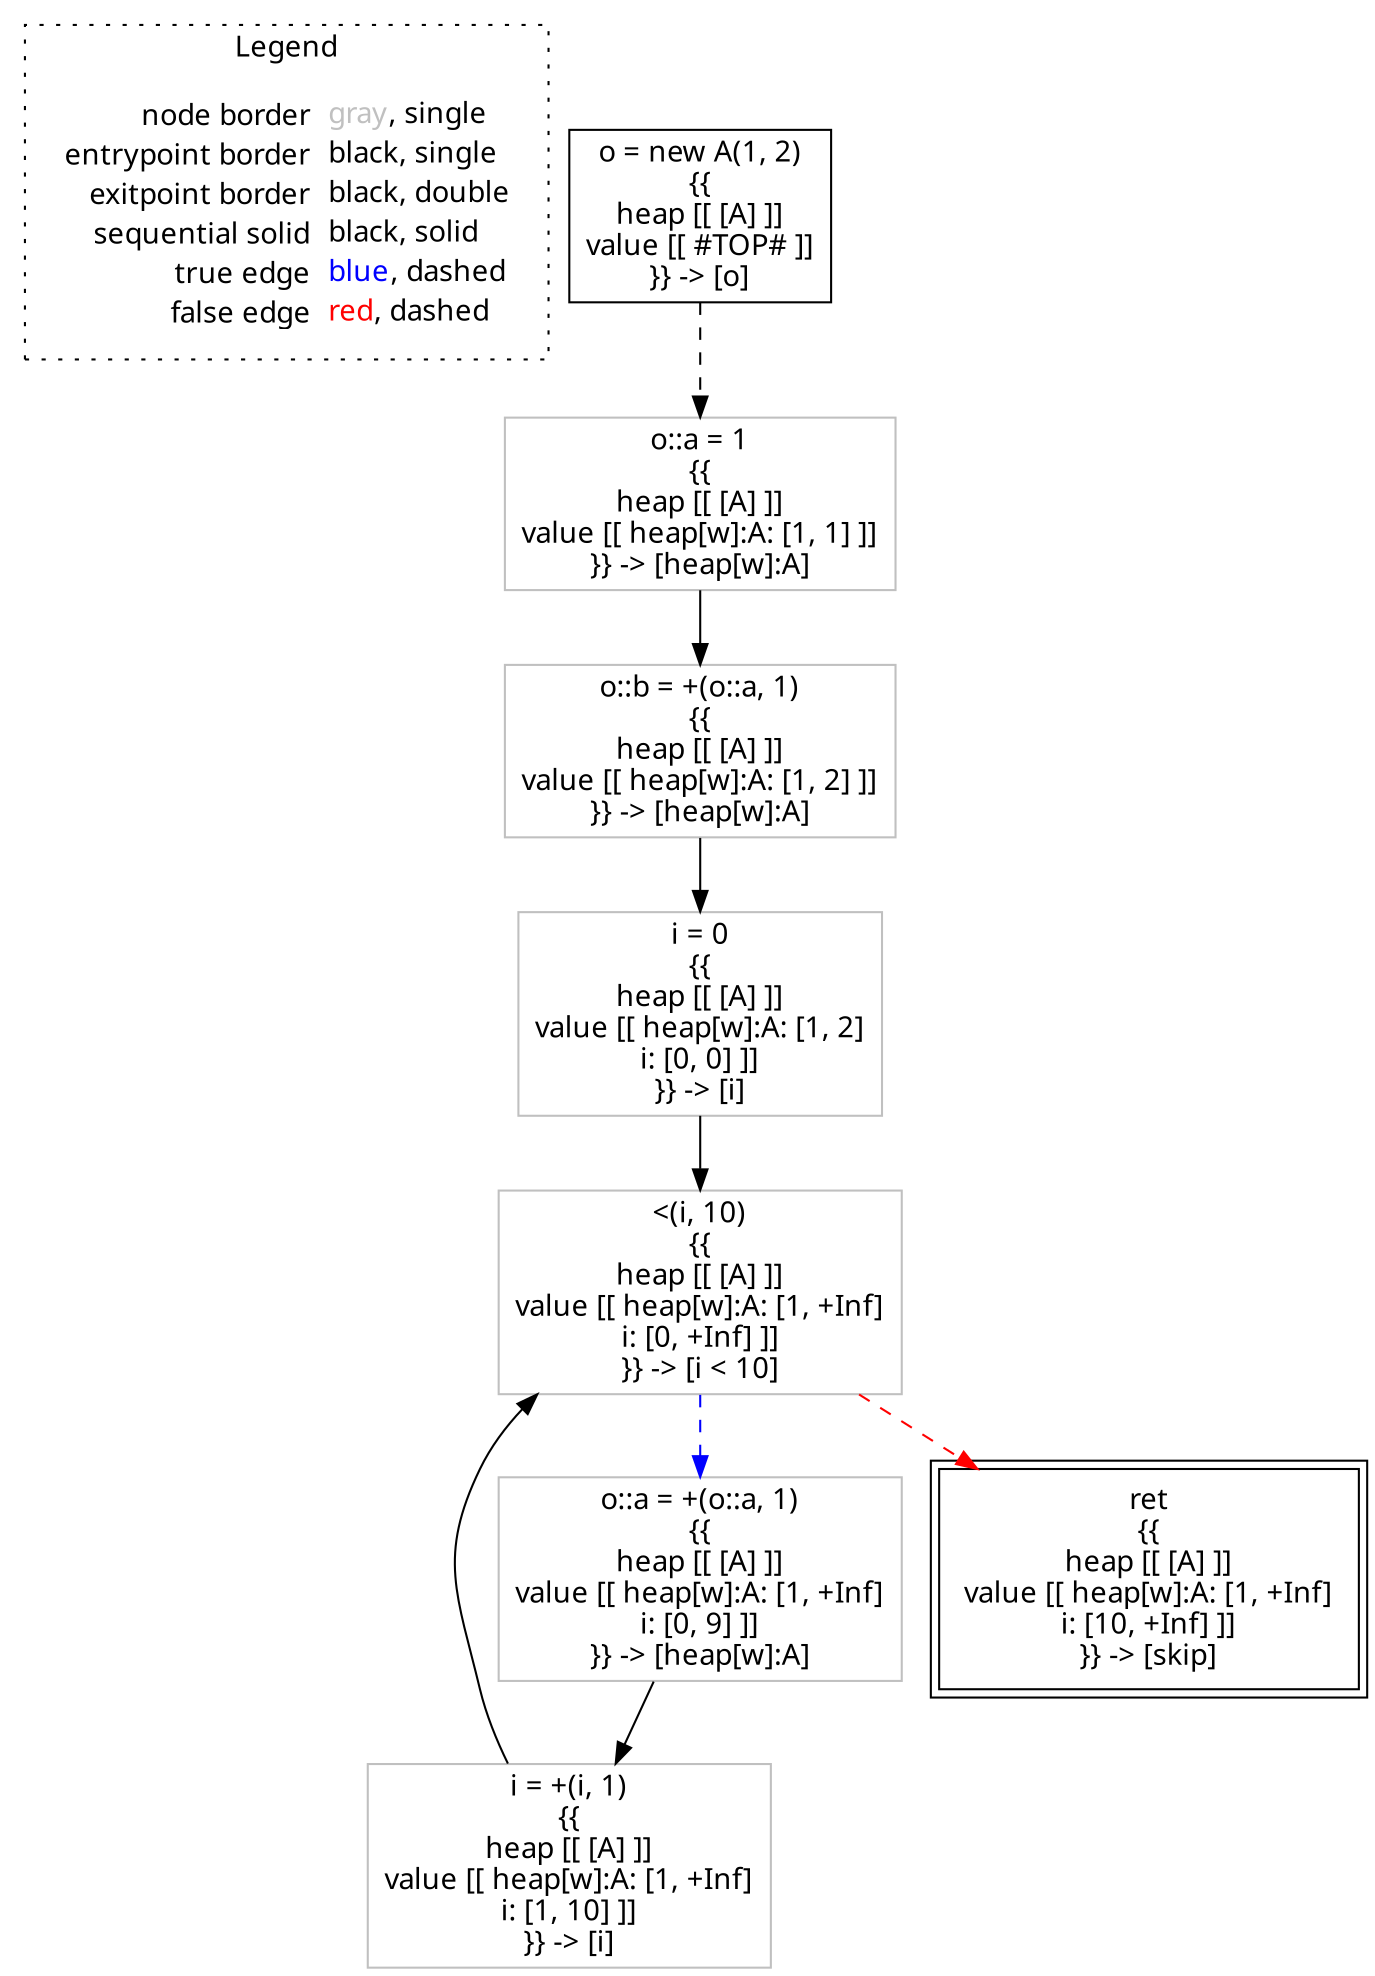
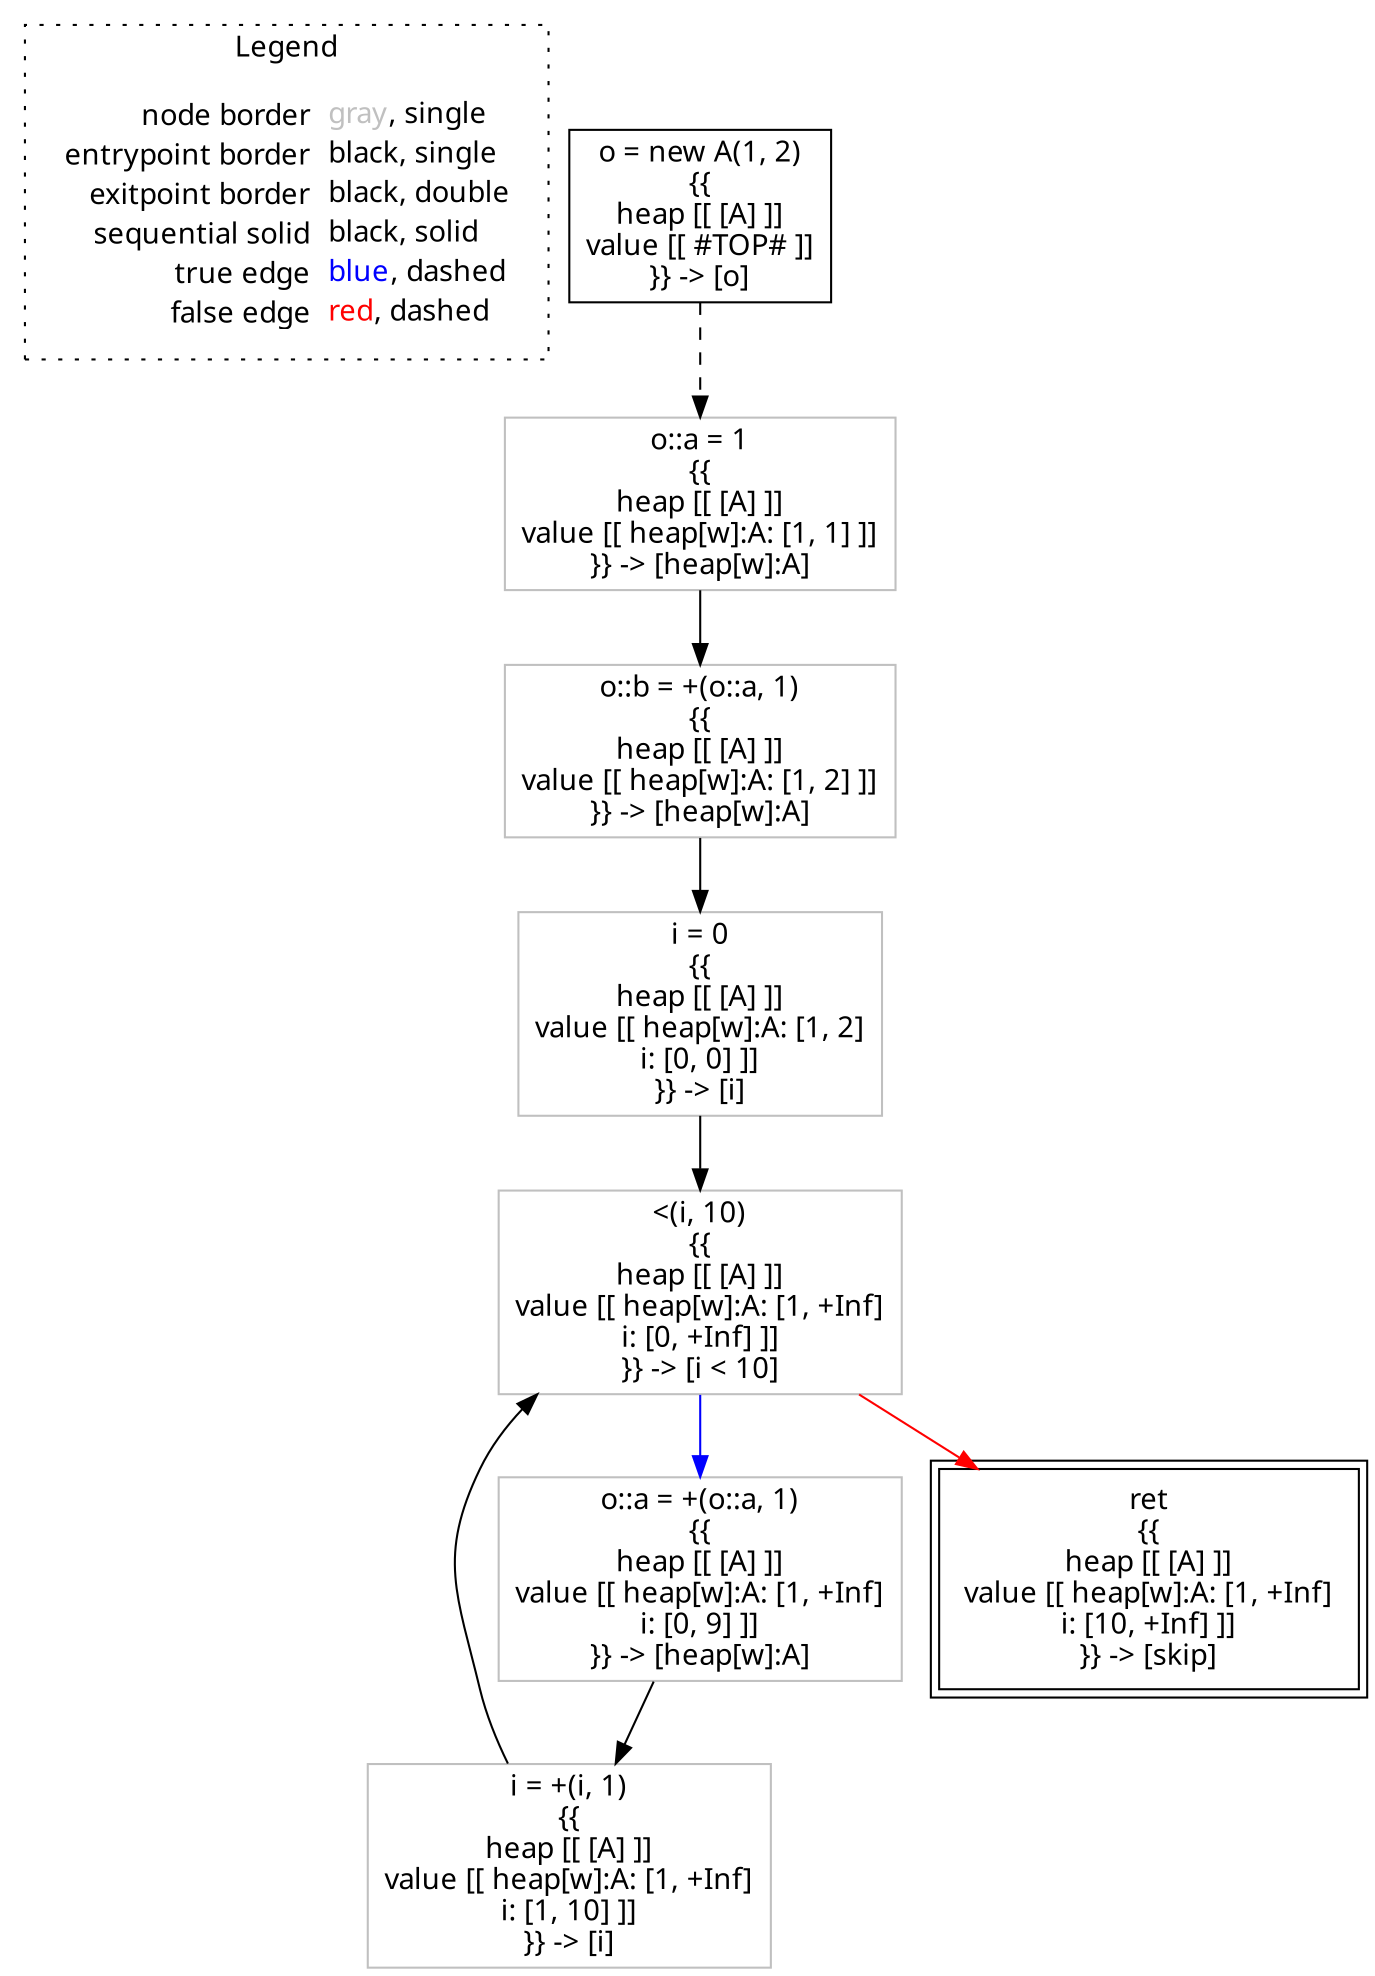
  digraph {
    fontname="Noto Sans"
    node [fontname="Noto Sans" shape=rect color=gray]
    edge [color=black fontname="Noto Sans"]
    n1 [label=<<table border="0" cellpadding="2" cellspacing="0" cellborder="0"><tr><td align="right">node border&nbsp;</td><td align="left"><font color="gray">gray</font>, single</td></tr><tr><td align="right">entrypoint border&nbsp;</td><td align="left"><font color="black">black</font>, single</td></tr><tr><td align="right">exitpoint border&nbsp;</td><td align="left"><font color="black">black</font>, double</td></tr><tr><td align="right">sequential solid&nbsp;</td><td align="left"><font color="black">black</font>, solid</td></tr><tr><td align="right">true edge&nbsp;</td><td align="left"><font color="blue">blue</font>, dashed</td></tr><tr><td align="right">false edge&nbsp;</td><td align="left"><font color="red">red</font>, dashed</td></tr></table>> shape=plaintext color=""]
    n2 [color=black label=<o = new A(1, 2)<BR/>{{<BR/>heap [[ [A] ]]<BR/>value [[ #TOP# ]]<BR/>}} -&gt; [o]>]
    n3 [label=<o::a = 1<BR/>{{<BR/>heap [[ [A] ]]<BR/>value [[ heap[w]:A: [1, 1] ]]<BR/>}} -&gt; [heap[w]:A]>]
    n4 [label=<o::b = +(o::a, 1)<BR/>{{<BR/>heap [[ [A] ]]<BR/>value [[ heap[w]:A: [1, 2] ]]<BR/>}} -&gt; [heap[w]:A]>]
    n5 [label=<o::a = +(o::a, 1)<BR/>{{<BR/>heap [[ [A] ]]<BR/>value [[ heap[w]:A: [1, +Inf]<BR/>i: [0, 9] ]]<BR/>}} -&gt; [heap[w]:A]>]
    n6 [label=<i = +(i, 1)<BR/>{{<BR/>heap [[ [A] ]]<BR/>value [[ heap[w]:A: [1, +Inf]<BR/>i: [1, 10] ]]<BR/>}} -&gt; [i]>]
    n7 [label=<&lt;(i, 10)<BR/>{{<BR/>heap [[ [A] ]]<BR/>value [[ heap[w]:A: [1, +Inf]<BR/>i: [0, +Inf] ]]<BR/>}} -&gt; [i &lt; 10]>]
    n8 [label=<i = 0<BR/>{{<BR/>heap [[ [A] ]]<BR/>value [[ heap[w]:A: [1, 2]<BR/>i: [0, 0] ]]<BR/>}} -&gt; [i]>]
    n9 [color=black label=<ret<BR/>{{<BR/>heap [[ [A] ]]<BR/>value [[ heap[w]:A: [1, +Inf]<BR/>i: [10, +Inf] ]]<BR/>}} -&gt; [skip]> peripheries=2]
    subgraph cluster_1 {
      label=Legend
      style=dotted
      n1
    }
    n2 -> n3 [style=dashed]
    n3 -> n4
    n4 -> n8
    n5 -> n6
    n6 -> n7
-   n7 -> n5 [color=blue style=dashed]
-   n7 -> n9 [color=red style=dashed]
+   n7 -> n5 [color=blue style=solid]
+   n7 -> n9 [color=red style=solid]
    n8 -> n7
  }
